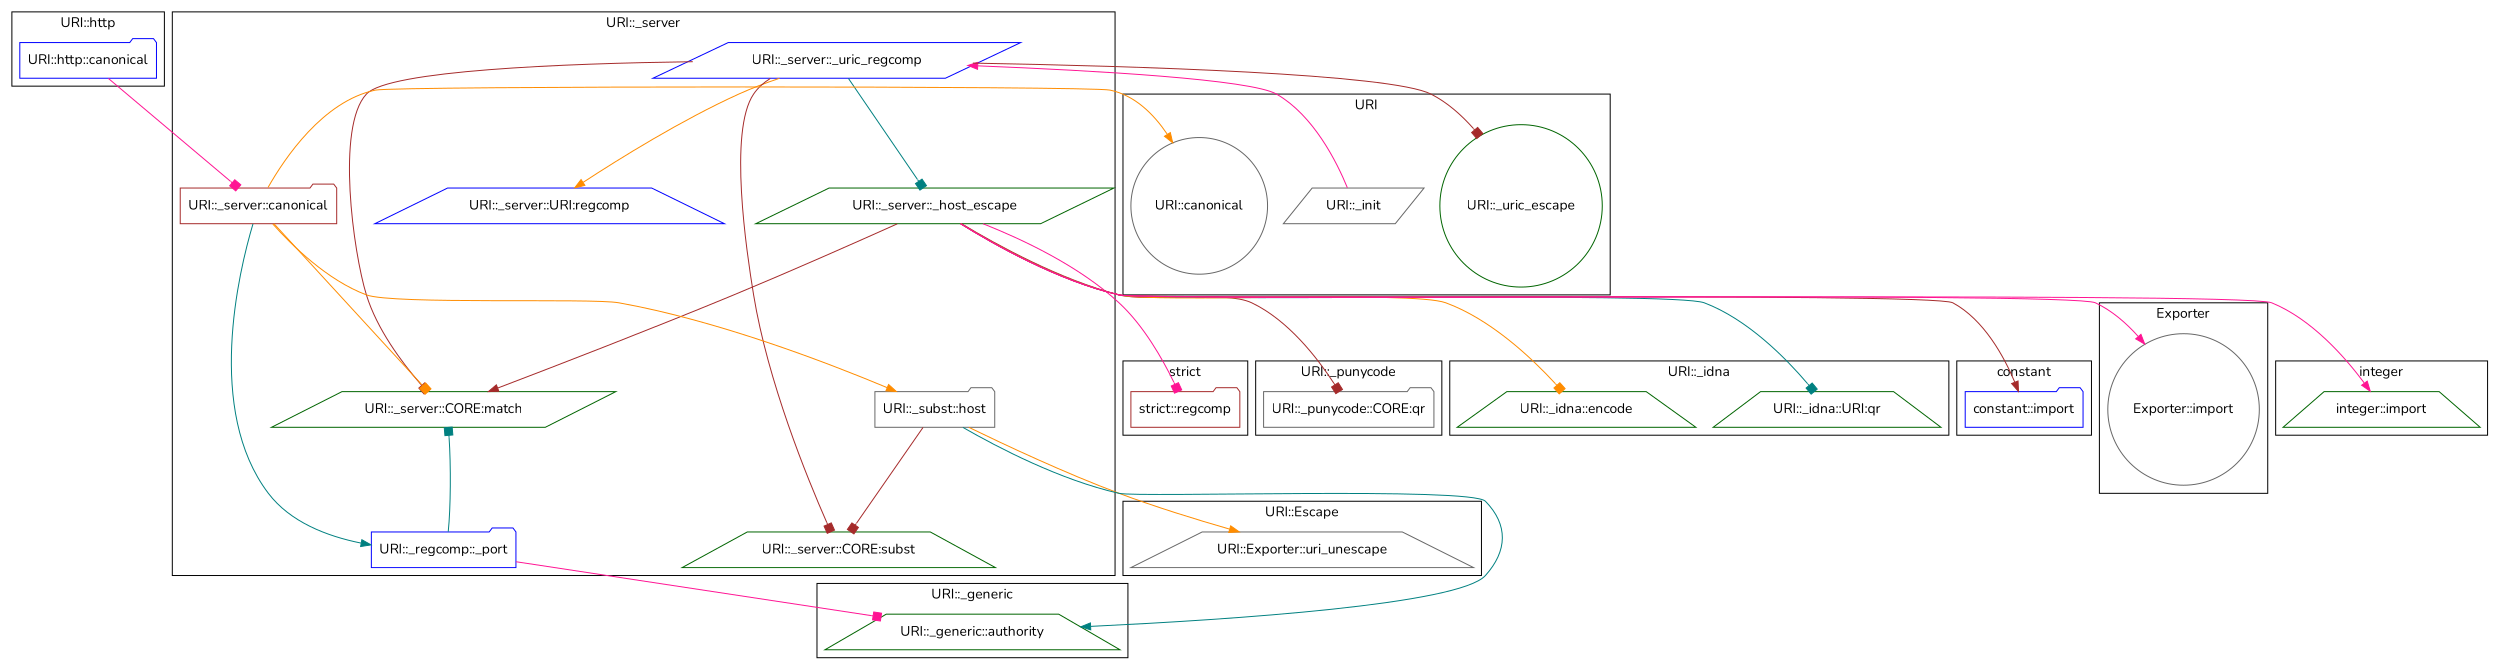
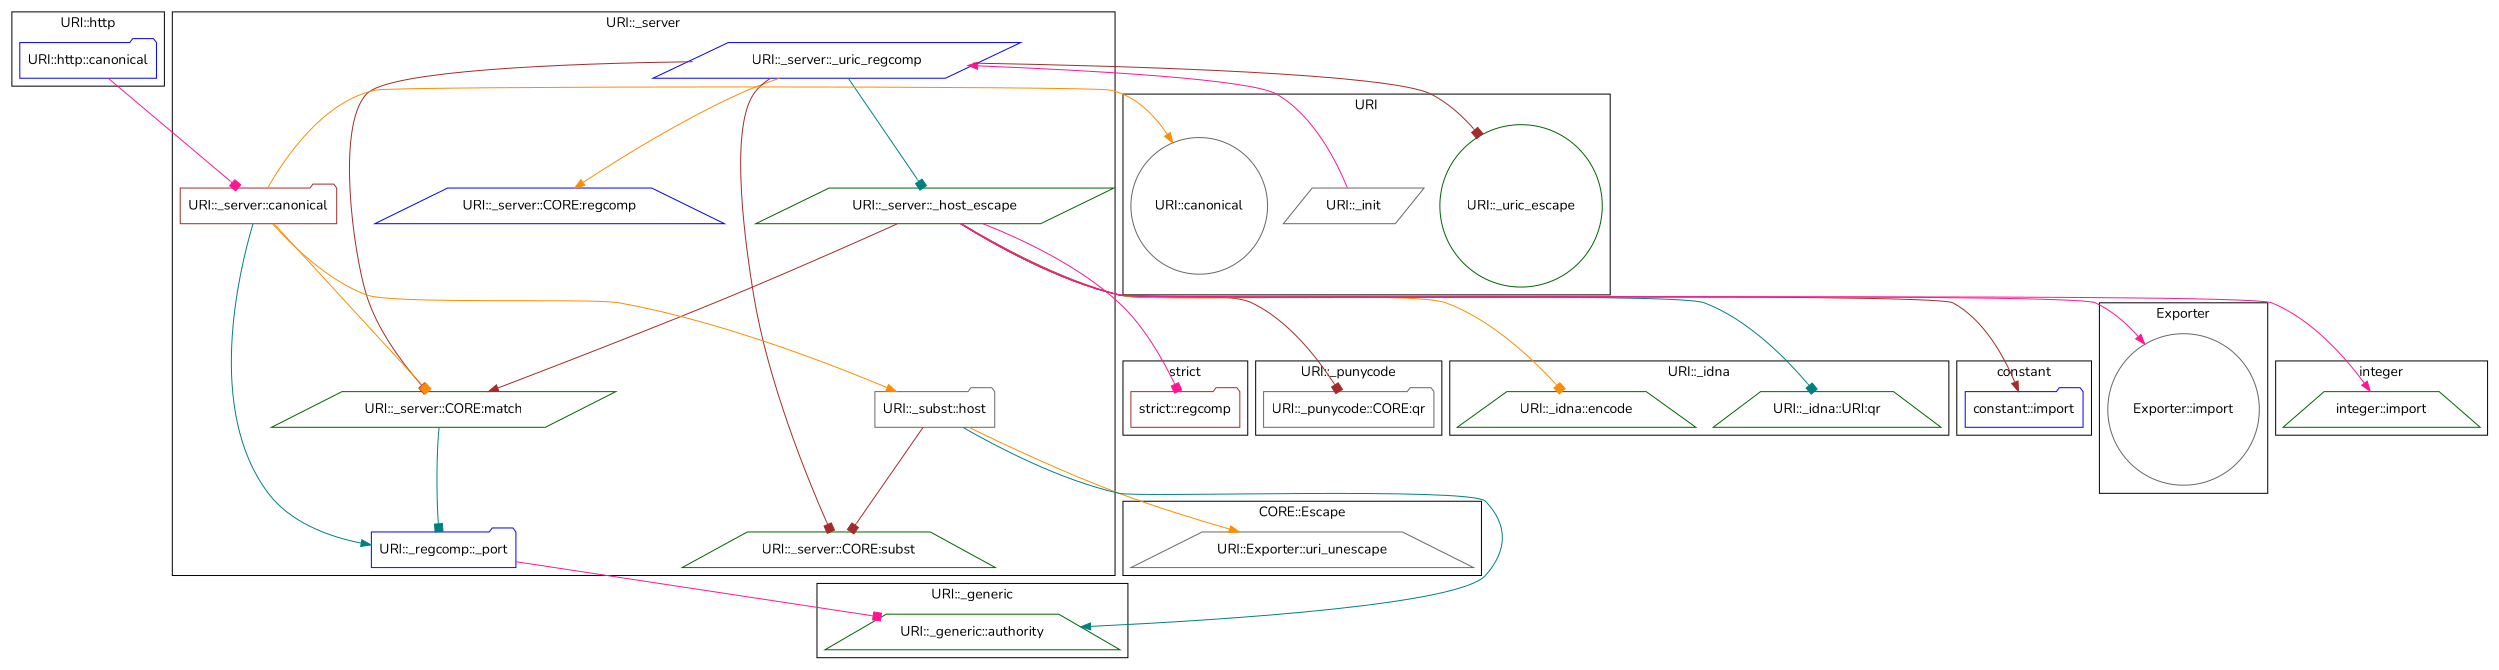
  digraph {
    fontname=Nunito
    node [color=darkgreen fontname=Nunito shape=folder]
    edge [arrowhead=box color=brown fontname=Nunito]
    n1 [color=brown label="strict::regcomp"]
    "URI::_punycode::CORE:qr" [color=gray40]
    n3 [color=gray40 label="URI::Exporter::uri_unescape" shape=trapezium]
    n4 [label="URI::_idna::URI:qr" shape=trapezium]
    "URI::_idna::encode" [shape=trapezium]
    "URI::canonical" [color=gray40 shape=circle]
    "URI::_uric_escape" [shape=circle]
    "URI::_init" [color=gray40 shape=parallelogram]
    "URI::http::canonical" [color=blue]
    "constant::import" [color=blue]
    "Exporter::import" [color=gray40 shape=circle]
    "integer::import" [shape=trapezium]
    "URI::_generic::authority" [shape=trapezium]
-   "URI::_server::CORE:regcomp" [color=blue shape=trapezium label="URI::_server::URI:regcomp"]
+   "URI::_server::CORE:regcomp" [color=blue shape=trapezium]
    n15 [color=blue label="URI::_server::_uric_regcomp" shape=parallelogram]
    "URI::_server::CORE:subst" [shape=trapezium]
    n17 [color=blue label="URI::_regcomp::_port"]
    "URI::_server::CORE:match" [shape=parallelogram]
    n19 [color=gray40 label="URI::_subst::host"]
    "URI::_server::_host_escape" [shape=parallelogram]
    "URI::_server::canonical" [color=brown]
    subgraph cluster_1 {
      label="strict"
      n1
    }
    subgraph cluster_2 {
      label="URI::_punycode"
      "URI::_punycode::CORE:qr"
    }
    subgraph cluster_3 {
-     label="URI::Escape"
+     label="CORE::Escape"
      n3
    }
    subgraph cluster_4 {
      label="URI::_idna"
      n4
      "URI::_idna::encode"
    }
    subgraph cluster_5 {
      label=URI
      "URI::canonical"
      "URI::_uric_escape"
      "URI::_init"
    }
    subgraph cluster_6 {
      label="URI::http"
      "URI::http::canonical"
    }
    subgraph cluster_7 {
      label=constant
      "constant::import"
    }
    subgraph cluster_8 {
      label=Exporter
      "Exporter::import"
    }
    subgraph cluster_9 {
      label=integer
      "integer::import"
    }
    subgraph cluster_10 {
      label="URI::_generic"
      "URI::_generic::authority"
    }
    subgraph cluster_11 {
      label="URI::_server"
      "URI::_server::CORE:regcomp"
      n15
      "URI::_server::CORE:subst"
      n17
      "URI::_server::CORE:match"
      n19
      "URI::_server::_host_escape"
      "URI::_server::canonical"
    }
    "URI::_init" -> n15 [arrowhead=normal color=deeppink]
    "URI::http::canonical" -> "URI::_server::canonical" [color=deeppink]
    n15 -> "URI::_uric_escape"
    n15 -> "URI::_server::CORE:regcomp" [arrowhead=normal color=darkorange]
    n15 -> "URI::_server::CORE:subst"
    n15 -> "URI::_server::CORE:match"
    n15 -> "URI::_server::_host_escape" [color=teal]
    n17 -> "URI::_generic::authority" [color=deeppink]
-   n17 -> "URI::_server::CORE:match" [color=teal]
+   "URI::_server::CORE:match" -> n17 [color=teal]
    n19 -> n3 [arrowhead=normal color=darkorange]
    n19 -> "URI::_generic::authority" [arrowhead=normal color=teal]
    n19 -> "URI::_server::CORE:subst"
    "URI::_server::_host_escape" -> n1 [color=deeppink]
    "URI::_server::_host_escape" -> "URI::_punycode::CORE:qr"
    "URI::_server::_host_escape" -> n4 [color=teal]
    "URI::_server::_host_escape" -> "URI::_idna::encode" [color=darkorange]
    "URI::_server::_host_escape" -> "constant::import" [arrowhead=normal]
    "URI::_server::_host_escape" -> "Exporter::import" [arrowhead=normal color=deeppink]
    "URI::_server::_host_escape" -> "integer::import" [arrowhead=normal color=deeppink]
    "URI::_server::_host_escape" -> "URI::_server::CORE:match" [arrowhead=normal]
    "URI::_server::canonical" -> "URI::canonical" [arrowhead=normal color=darkorange]
    "URI::_server::canonical" -> n17 [arrowhead=normal color=teal]
    "URI::_server::canonical" -> "URI::_server::CORE:match" [color=darkorange]
    "URI::_server::canonical" -> n19 [arrowhead=normal color=darkorange]
  }
